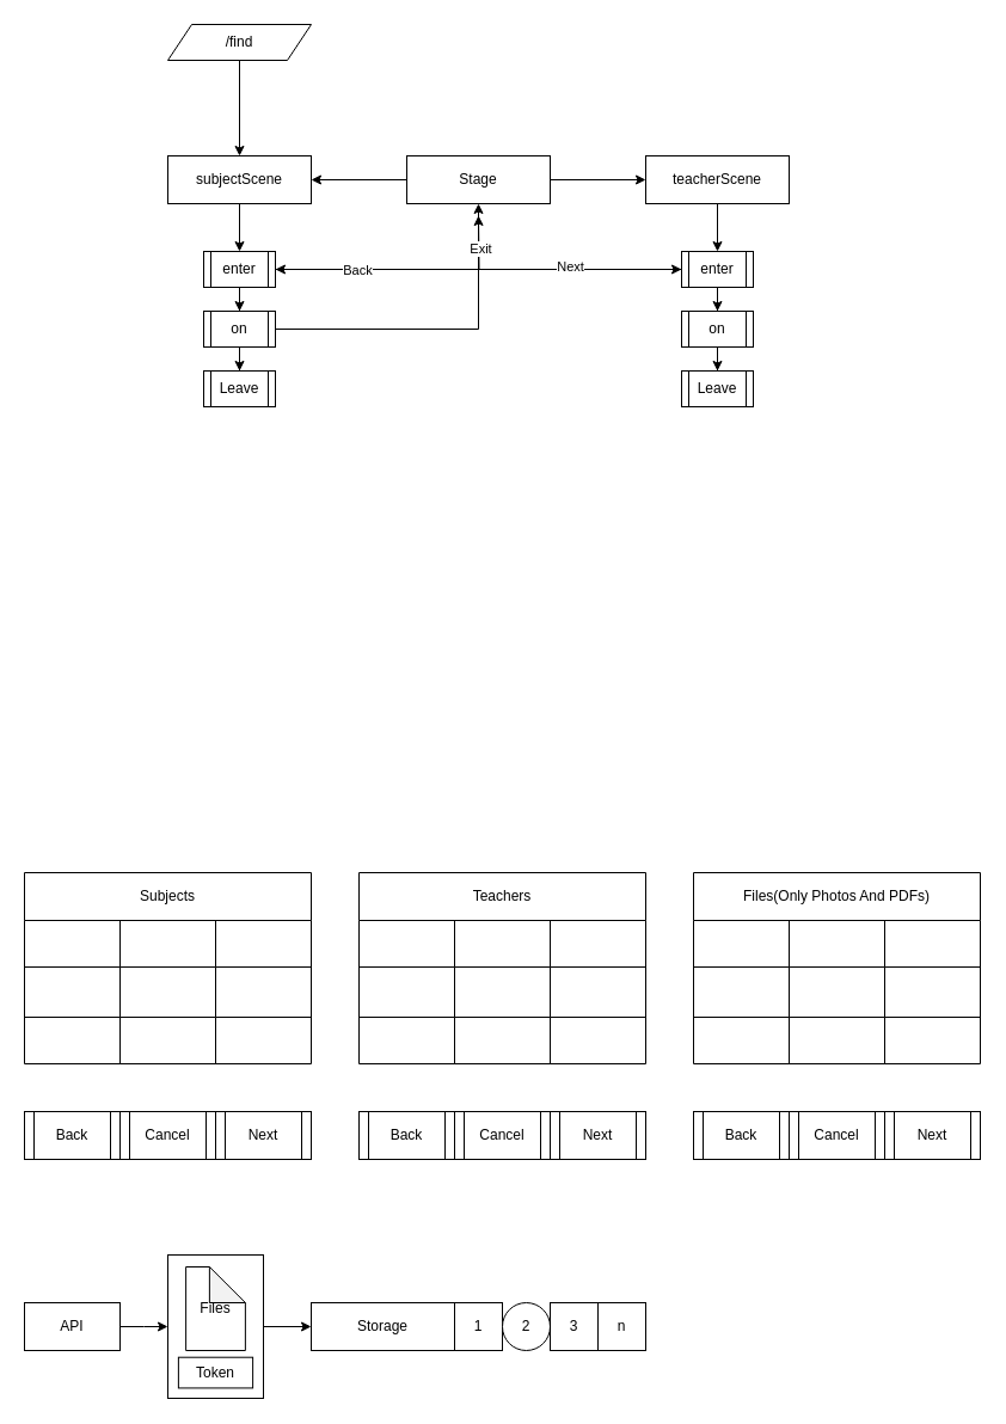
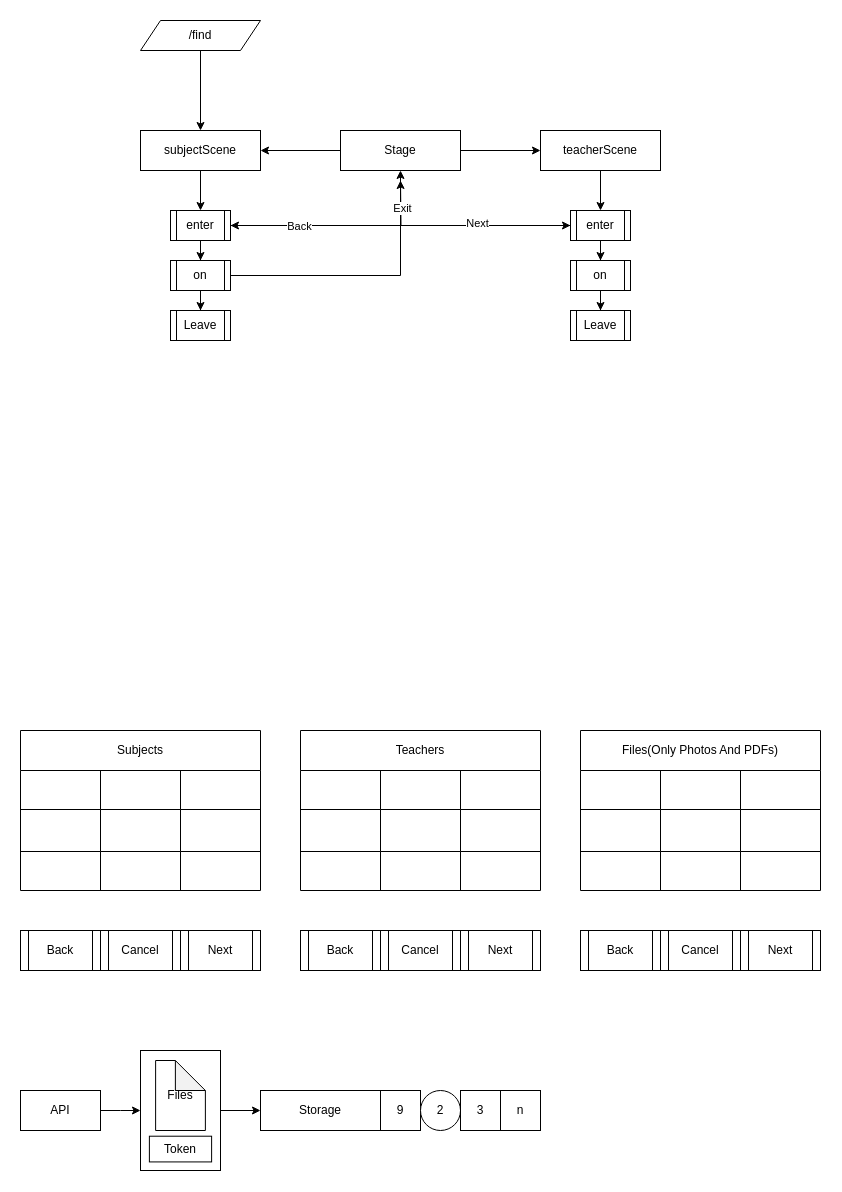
  <mxCell id="0" />
  <mxCell id="1" parent="0" />
  <mxCell id="2" style="edgeStyle=orthogonalEdgeStyle;rounded=0;orthogonalLoop=1;jettySize=auto;html=1;exitX=0;exitY=0.5;exitDx=0;exitDy=0;" parent="1" source="4" target="6" edge="1"><mxGeometry relative="1" as="geometry" /></mxCell>
  <mxCell id="3" style="edgeStyle=orthogonalEdgeStyle;rounded=0;orthogonalLoop=1;jettySize=auto;html=1;" parent="1" source="4" target="8" edge="1"><mxGeometry relative="1" as="geometry" /></mxCell>
  <mxCell id="4" value="&lt;span&gt;Stage&lt;/span&gt;" style="rounded=0;whiteSpace=wrap;html=1;" parent="1" vertex="1"><mxGeometry x="340" y="130" width="120" height="40" as="geometry" /></mxCell>
  <mxCell id="5" style="edgeStyle=orthogonalEdgeStyle;rounded=0;orthogonalLoop=1;jettySize=auto;html=1;entryX=0.5;entryY=0;entryDx=0;entryDy=0;" parent="1" source="6" target="11" edge="1"><mxGeometry relative="1" as="geometry" /></mxCell>
  <mxCell id="6" value="&lt;span&gt;subjectScene&lt;/span&gt;" style="rounded=0;whiteSpace=wrap;html=1;" parent="1" vertex="1"><mxGeometry x="140" y="130" width="120" height="40" as="geometry" /></mxCell>
  <mxCell id="7" style="edgeStyle=orthogonalEdgeStyle;rounded=0;orthogonalLoop=1;jettySize=auto;html=1;exitX=0.5;exitY=1;exitDx=0;exitDy=0;entryX=0.5;entryY=0;entryDx=0;entryDy=0;" parent="1" source="8" target="22" edge="1"><mxGeometry relative="1" as="geometry" /></mxCell>
  <mxCell id="8" value="teacherScene" style="rounded=0;whiteSpace=wrap;html=1;" parent="1" vertex="1"><mxGeometry x="540" y="130" width="120" height="40" as="geometry" /></mxCell>
  <mxCell id="9" style="edgeStyle=orthogonalEdgeStyle;rounded=0;orthogonalLoop=1;jettySize=auto;html=1;" parent="1" source="11" target="14" edge="1"><mxGeometry relative="1" as="geometry" /></mxCell>
  <mxCell id="10" style="edgeStyle=orthogonalEdgeStyle;rounded=0;orthogonalLoop=1;jettySize=auto;html=1;entryX=0.5;entryY=1;entryDx=0;entryDy=0;" parent="1" source="11" target="4" edge="1"><mxGeometry relative="1" as="geometry" /></mxCell>
  <mxCell id="11" value="enter" style="shape=process;whiteSpace=wrap;html=1;backgroundOutline=1;" parent="1" vertex="1"><mxGeometry x="170" y="210" width="60" height="30" as="geometry" /></mxCell>
  <mxCell id="12" style="edgeStyle=orthogonalEdgeStyle;rounded=0;orthogonalLoop=1;jettySize=auto;html=1;" parent="1" source="14" target="15" edge="1"><mxGeometry relative="1" as="geometry" /></mxCell>
  <mxCell id="13" style="edgeStyle=orthogonalEdgeStyle;rounded=0;orthogonalLoop=1;jettySize=auto;html=1;entryX=0;entryY=0.5;entryDx=0;entryDy=0;" parent="1" source="14" target="22" edge="1"><mxGeometry relative="1" as="geometry" /></mxCell>
  <mxCell id="14" value="on" style="shape=process;whiteSpace=wrap;html=1;backgroundOutline=1;" parent="1" vertex="1"><mxGeometry x="170" y="260" width="60" height="30" as="geometry" /></mxCell>
  <mxCell id="15" value="Leave" style="shape=process;whiteSpace=wrap;html=1;backgroundOutline=1;" parent="1" vertex="1"><mxGeometry x="170" y="310" width="60" height="30" as="geometry" /></mxCell>
  <mxCell id="16" style="edgeStyle=orthogonalEdgeStyle;rounded=0;orthogonalLoop=1;jettySize=auto;html=1;" parent="1" source="22" target="24" edge="1"><mxGeometry relative="1" as="geometry" /></mxCell>
  <mxCell id="17" style="edgeStyle=orthogonalEdgeStyle;rounded=0;orthogonalLoop=1;jettySize=auto;html=1;" parent="1" source="22" edge="1"><mxGeometry relative="1" as="geometry"><mxPoint x="400" y="180" as="targetPoint" /></mxGeometry></mxCell>
  <mxCell id="18" value="Exit" style="edgeLabel;html=1;align=center;verticalAlign=middle;resizable=0;points=[];" parent="17" vertex="1" connectable="0"><mxGeometry x="0.741" y="-1" relative="1" as="geometry"><mxPoint as="offset" /></mxGeometry></mxCell>
  <mxCell id="19" style="edgeStyle=orthogonalEdgeStyle;rounded=0;orthogonalLoop=1;jettySize=auto;html=1;entryX=1;entryY=0.5;entryDx=0;entryDy=0;" parent="1" source="22" target="11" edge="1"><mxGeometry relative="1" as="geometry" /></mxCell>
  <mxCell id="20" value="Back" style="edgeLabel;html=1;align=center;verticalAlign=middle;resizable=0;points=[];" parent="19" vertex="1" connectable="0"><mxGeometry x="0.6" relative="1" as="geometry"><mxPoint as="offset" /></mxGeometry></mxCell>
  <mxCell id="21" value="Next" style="edgeLabel;html=1;align=center;verticalAlign=middle;resizable=0;points=[];" parent="19" vertex="1" connectable="0"><mxGeometry x="-0.449" y="-3" relative="1" as="geometry"><mxPoint as="offset" /></mxGeometry></mxCell>
  <mxCell id="22" value="enter" style="shape=process;whiteSpace=wrap;html=1;backgroundOutline=1;" parent="1" vertex="1"><mxGeometry x="570" y="210" width="60" height="30" as="geometry" /></mxCell>
  <mxCell id="23" style="edgeStyle=orthogonalEdgeStyle;rounded=0;orthogonalLoop=1;jettySize=auto;html=1;" parent="1" source="24" target="25" edge="1"><mxGeometry relative="1" as="geometry" /></mxCell>
  <mxCell id="24" value="on" style="shape=process;whiteSpace=wrap;html=1;backgroundOutline=1;" parent="1" vertex="1"><mxGeometry x="570" y="260" width="60" height="30" as="geometry" /></mxCell>
  <mxCell id="25" value="Leave" style="shape=process;whiteSpace=wrap;html=1;backgroundOutline=1;" parent="1" vertex="1"><mxGeometry x="570" y="310" width="60" height="30" as="geometry" /></mxCell>
  <mxCell id="26" style="edgeStyle=orthogonalEdgeStyle;rounded=0;orthogonalLoop=1;jettySize=auto;html=1;" parent="1" source="27" target="6" edge="1"><mxGeometry relative="1" as="geometry" /></mxCell>
  <mxCell id="27" value="/find" style="shape=parallelogram;perimeter=parallelogramPerimeter;whiteSpace=wrap;html=1;fixedSize=1;" parent="1" vertex="1"><mxGeometry x="140" y="20" width="120" height="30" as="geometry" /></mxCell>
  <mxCell id="28" value="Back" style="shape=process;whiteSpace=wrap;html=1;backgroundOutline=1;" parent="1" vertex="1"><mxGeometry x="20" y="930" width="80" height="40" as="geometry" /></mxCell>
  <mxCell id="29" value="Cancel" style="shape=process;whiteSpace=wrap;html=1;backgroundOutline=1;" parent="1" vertex="1"><mxGeometry x="100" y="930" width="80" height="40" as="geometry" /></mxCell>
  <mxCell id="30" value="Next" style="shape=process;whiteSpace=wrap;html=1;backgroundOutline=1;" parent="1" vertex="1"><mxGeometry x="180" y="930" width="80" height="40" as="geometry" /></mxCell>
  <mxCell id="31" value="Subjects" style="shape=table;html=1;whiteSpace=wrap;startSize=40;container=1;collapsible=0;childLayout=tableLayout;sketch=0;gradientColor=none;perimeterSpacing=0;rounded=0;" parent="1" vertex="1"><mxGeometry x="20" y="730" width="240" height="160" as="geometry" /></mxCell>
  <mxCell id="32" value="" style="shape=partialRectangle;html=1;whiteSpace=wrap;collapsible=0;dropTarget=0;pointerEvents=0;fillColor=none;top=0;left=0;bottom=0;right=0;points=[[0,0.5],[1,0.5]];portConstraint=eastwest;" parent="31" vertex="1"><mxGeometry y="40" width="240" height="39" as="geometry" /></mxCell>
  <mxCell id="33" value="" style="shape=partialRectangle;html=1;whiteSpace=wrap;connectable=0;fillColor=none;top=0;left=0;bottom=0;right=0;overflow=hidden;" parent="32" vertex="1"><mxGeometry width="80" height="39" as="geometry" /></mxCell>
  <mxCell id="34" value="" style="shape=partialRectangle;html=1;whiteSpace=wrap;connectable=0;fillColor=none;top=0;left=0;bottom=0;right=0;overflow=hidden;" parent="32" vertex="1"><mxGeometry x="80" width="80" height="39" as="geometry" /></mxCell>
  <mxCell id="35" value="" style="shape=partialRectangle;html=1;whiteSpace=wrap;connectable=0;fillColor=none;top=0;left=0;bottom=0;right=0;overflow=hidden;" parent="32" vertex="1"><mxGeometry x="160" width="80" height="39" as="geometry" /></mxCell>
  <mxCell id="36" value="" style="shape=partialRectangle;html=1;whiteSpace=wrap;collapsible=0;dropTarget=0;pointerEvents=0;fillColor=none;top=0;left=0;bottom=0;right=0;points=[[0,0.5],[1,0.5]];portConstraint=eastwest;" parent="31" vertex="1"><mxGeometry y="79" width="240" height="42" as="geometry" /></mxCell>
  <mxCell id="37" value="" style="shape=partialRectangle;html=1;whiteSpace=wrap;connectable=0;fillColor=none;top=0;left=0;bottom=0;right=0;overflow=hidden;" parent="36" vertex="1"><mxGeometry width="80" height="42" as="geometry" /></mxCell>
  <mxCell id="38" value="" style="shape=partialRectangle;html=1;whiteSpace=wrap;connectable=0;fillColor=none;top=0;left=0;bottom=0;right=0;overflow=hidden;" parent="36" vertex="1"><mxGeometry x="80" width="80" height="42" as="geometry" /></mxCell>
  <mxCell id="39" value="" style="shape=partialRectangle;html=1;whiteSpace=wrap;connectable=0;fillColor=none;top=0;left=0;bottom=0;right=0;overflow=hidden;" parent="36" vertex="1"><mxGeometry x="160" width="80" height="42" as="geometry" /></mxCell>
  <mxCell id="40" value="" style="shape=partialRectangle;html=1;whiteSpace=wrap;collapsible=0;dropTarget=0;pointerEvents=0;fillColor=none;top=0;left=0;bottom=0;right=0;points=[[0,0.5],[1,0.5]];portConstraint=eastwest;" parent="31" vertex="1"><mxGeometry y="121" width="240" height="39" as="geometry" /></mxCell>
  <mxCell id="41" value="" style="shape=partialRectangle;html=1;whiteSpace=wrap;connectable=0;fillColor=none;top=0;left=0;bottom=0;right=0;overflow=hidden;" parent="40" vertex="1"><mxGeometry width="80" height="39" as="geometry" /></mxCell>
  <mxCell id="42" value="" style="shape=partialRectangle;html=1;whiteSpace=wrap;connectable=0;fillColor=none;top=0;left=0;bottom=0;right=0;overflow=hidden;" parent="40" vertex="1"><mxGeometry x="80" width="80" height="39" as="geometry" /></mxCell>
  <mxCell id="43" value="" style="shape=partialRectangle;html=1;whiteSpace=wrap;connectable=0;fillColor=none;top=0;left=0;bottom=0;right=0;overflow=hidden;" parent="40" vertex="1"><mxGeometry x="160" width="80" height="39" as="geometry" /></mxCell>
  <mxCell id="44" value="Back" style="shape=process;whiteSpace=wrap;html=1;backgroundOutline=1;" vertex="1" parent="1"><mxGeometry x="300" y="930" width="80" height="40" as="geometry" /></mxCell>
  <mxCell id="45" value="Cancel" style="shape=process;whiteSpace=wrap;html=1;backgroundOutline=1;" vertex="1" parent="1"><mxGeometry x="380" y="930" width="80" height="40" as="geometry" /></mxCell>
  <mxCell id="46" value="Next" style="shape=process;whiteSpace=wrap;html=1;backgroundOutline=1;" vertex="1" parent="1"><mxGeometry x="460" y="930" width="80" height="40" as="geometry" /></mxCell>
  <mxCell id="47" value="Teachers" style="shape=table;html=1;whiteSpace=wrap;startSize=40;container=1;collapsible=0;childLayout=tableLayout;sketch=0;gradientColor=none;perimeterSpacing=0;rounded=0;" vertex="1" parent="1"><mxGeometry x="300" y="730" width="240" height="160" as="geometry" /></mxCell>
  <mxCell id="48" value="" style="shape=partialRectangle;html=1;whiteSpace=wrap;collapsible=0;dropTarget=0;pointerEvents=0;fillColor=none;top=0;left=0;bottom=0;right=0;points=[[0,0.5],[1,0.5]];portConstraint=eastwest;" vertex="1" parent="47"><mxGeometry y="40" width="240" height="39" as="geometry" /></mxCell>
  <mxCell id="49" value="" style="shape=partialRectangle;html=1;whiteSpace=wrap;connectable=0;fillColor=none;top=0;left=0;bottom=0;right=0;overflow=hidden;" vertex="1" parent="48"><mxGeometry width="80" height="39" as="geometry" /></mxCell>
  <mxCell id="50" value="" style="shape=partialRectangle;html=1;whiteSpace=wrap;connectable=0;fillColor=none;top=0;left=0;bottom=0;right=0;overflow=hidden;" vertex="1" parent="48"><mxGeometry x="80" width="80" height="39" as="geometry" /></mxCell>
  <mxCell id="51" value="" style="shape=partialRectangle;html=1;whiteSpace=wrap;connectable=0;fillColor=none;top=0;left=0;bottom=0;right=0;overflow=hidden;" vertex="1" parent="48"><mxGeometry x="160" width="80" height="39" as="geometry" /></mxCell>
  <mxCell id="52" value="" style="shape=partialRectangle;html=1;whiteSpace=wrap;collapsible=0;dropTarget=0;pointerEvents=0;fillColor=none;top=0;left=0;bottom=0;right=0;points=[[0,0.5],[1,0.5]];portConstraint=eastwest;" vertex="1" parent="47"><mxGeometry y="79" width="240" height="42" as="geometry" /></mxCell>
  <mxCell id="53" value="" style="shape=partialRectangle;html=1;whiteSpace=wrap;connectable=0;fillColor=none;top=0;left=0;bottom=0;right=0;overflow=hidden;" vertex="1" parent="52"><mxGeometry width="80" height="42" as="geometry" /></mxCell>
  <mxCell id="54" value="" style="shape=partialRectangle;html=1;whiteSpace=wrap;connectable=0;fillColor=none;top=0;left=0;bottom=0;right=0;overflow=hidden;" vertex="1" parent="52"><mxGeometry x="80" width="80" height="42" as="geometry" /></mxCell>
  <mxCell id="55" value="" style="shape=partialRectangle;html=1;whiteSpace=wrap;connectable=0;fillColor=none;top=0;left=0;bottom=0;right=0;overflow=hidden;" vertex="1" parent="52"><mxGeometry x="160" width="80" height="42" as="geometry" /></mxCell>
  <mxCell id="56" value="" style="shape=partialRectangle;html=1;whiteSpace=wrap;collapsible=0;dropTarget=0;pointerEvents=0;fillColor=none;top=0;left=0;bottom=0;right=0;points=[[0,0.5],[1,0.5]];portConstraint=eastwest;" vertex="1" parent="47"><mxGeometry y="121" width="240" height="39" as="geometry" /></mxCell>
  <mxCell id="57" value="" style="shape=partialRectangle;html=1;whiteSpace=wrap;connectable=0;fillColor=none;top=0;left=0;bottom=0;right=0;overflow=hidden;" vertex="1" parent="56"><mxGeometry width="80" height="39" as="geometry" /></mxCell>
  <mxCell id="58" value="" style="shape=partialRectangle;html=1;whiteSpace=wrap;connectable=0;fillColor=none;top=0;left=0;bottom=0;right=0;overflow=hidden;" vertex="1" parent="56"><mxGeometry x="80" width="80" height="39" as="geometry" /></mxCell>
  <mxCell id="59" value="" style="shape=partialRectangle;html=1;whiteSpace=wrap;connectable=0;fillColor=none;top=0;left=0;bottom=0;right=0;overflow=hidden;" vertex="1" parent="56"><mxGeometry x="160" width="80" height="39" as="geometry" /></mxCell>
  <mxCell id="60" value="Back" style="shape=process;whiteSpace=wrap;html=1;backgroundOutline=1;" vertex="1" parent="1"><mxGeometry x="580" y="930" width="80" height="40" as="geometry" /></mxCell>
  <mxCell id="61" value="Cancel" style="shape=process;whiteSpace=wrap;html=1;backgroundOutline=1;" vertex="1" parent="1"><mxGeometry x="660" y="930" width="80" height="40" as="geometry" /></mxCell>
  <mxCell id="62" value="Next" style="shape=process;whiteSpace=wrap;html=1;backgroundOutline=1;" vertex="1" parent="1"><mxGeometry x="740" y="930" width="80" height="40" as="geometry" /></mxCell>
  <mxCell id="63" value="Files(Only Photos And PDFs)" style="shape=table;html=1;whiteSpace=wrap;startSize=40;container=1;collapsible=0;childLayout=tableLayout;sketch=0;gradientColor=none;perimeterSpacing=0;rounded=0;" vertex="1" parent="1"><mxGeometry x="580" y="730" width="240" height="160" as="geometry" /></mxCell>
  <mxCell id="64" value="" style="shape=partialRectangle;html=1;whiteSpace=wrap;collapsible=0;dropTarget=0;pointerEvents=0;fillColor=none;top=0;left=0;bottom=0;right=0;points=[[0,0.5],[1,0.5]];portConstraint=eastwest;" vertex="1" parent="63"><mxGeometry y="40" width="240" height="39" as="geometry" /></mxCell>
  <mxCell id="65" value="" style="shape=partialRectangle;html=1;whiteSpace=wrap;connectable=0;fillColor=none;top=0;left=0;bottom=0;right=0;overflow=hidden;" vertex="1" parent="64"><mxGeometry width="80" height="39" as="geometry" /></mxCell>
  <mxCell id="66" value="" style="shape=partialRectangle;html=1;whiteSpace=wrap;connectable=0;fillColor=none;top=0;left=0;bottom=0;right=0;overflow=hidden;" vertex="1" parent="64"><mxGeometry x="80" width="80" height="39" as="geometry" /></mxCell>
  <mxCell id="67" value="" style="shape=partialRectangle;html=1;whiteSpace=wrap;connectable=0;fillColor=none;top=0;left=0;bottom=0;right=0;overflow=hidden;" vertex="1" parent="64"><mxGeometry x="160" width="80" height="39" as="geometry" /></mxCell>
  <mxCell id="68" value="" style="shape=partialRectangle;html=1;whiteSpace=wrap;collapsible=0;dropTarget=0;pointerEvents=0;fillColor=none;top=0;left=0;bottom=0;right=0;points=[[0,0.5],[1,0.5]];portConstraint=eastwest;" vertex="1" parent="63"><mxGeometry y="79" width="240" height="42" as="geometry" /></mxCell>
  <mxCell id="69" value="" style="shape=partialRectangle;html=1;whiteSpace=wrap;connectable=0;fillColor=none;top=0;left=0;bottom=0;right=0;overflow=hidden;" vertex="1" parent="68"><mxGeometry width="80" height="42" as="geometry" /></mxCell>
  <mxCell id="70" value="" style="shape=partialRectangle;html=1;whiteSpace=wrap;connectable=0;fillColor=none;top=0;left=0;bottom=0;right=0;overflow=hidden;" vertex="1" parent="68"><mxGeometry x="80" width="80" height="42" as="geometry" /></mxCell>
  <mxCell id="71" value="" style="shape=partialRectangle;html=1;whiteSpace=wrap;connectable=0;fillColor=none;top=0;left=0;bottom=0;right=0;overflow=hidden;" vertex="1" parent="68"><mxGeometry x="160" width="80" height="42" as="geometry" /></mxCell>
  <mxCell id="72" value="" style="shape=partialRectangle;html=1;whiteSpace=wrap;collapsible=0;dropTarget=0;pointerEvents=0;fillColor=none;top=0;left=0;bottom=0;right=0;points=[[0,0.5],[1,0.5]];portConstraint=eastwest;" vertex="1" parent="63"><mxGeometry y="121" width="240" height="39" as="geometry" /></mxCell>
  <mxCell id="73" value="" style="shape=partialRectangle;html=1;whiteSpace=wrap;connectable=0;fillColor=none;top=0;left=0;bottom=0;right=0;overflow=hidden;" vertex="1" parent="72"><mxGeometry width="80" height="39" as="geometry" /></mxCell>
  <mxCell id="74" value="" style="shape=partialRectangle;html=1;whiteSpace=wrap;connectable=0;fillColor=none;top=0;left=0;bottom=0;right=0;overflow=hidden;" vertex="1" parent="72"><mxGeometry x="80" width="80" height="39" as="geometry" /></mxCell>
  <mxCell id="75" value="" style="shape=partialRectangle;html=1;whiteSpace=wrap;connectable=0;fillColor=none;top=0;left=0;bottom=0;right=0;overflow=hidden;" vertex="1" parent="72"><mxGeometry x="160" width="80" height="39" as="geometry" /></mxCell>
  <mxCell id="76" style="edgeStyle=orthogonalEdgeStyle;rounded=0;orthogonalLoop=1;jettySize=auto;html=1;" edge="1" parent="1" source="77"><mxGeometry relative="1" as="geometry"><mxPoint x="140" y="1110" as="targetPoint" /></mxGeometry></mxCell>
  <mxCell id="77" value="API" style="rounded=0;whiteSpace=wrap;html=1;sketch=0;" vertex="1" parent="1"><mxGeometry x="20" y="1090" width="80" height="40" as="geometry" /></mxCell>
  <mxCell id="78" value="" style="group" vertex="1" connectable="0" parent="1"><mxGeometry x="140" y="1050" width="80" height="120" as="geometry" /></mxCell>
  <mxCell id="79" value="" style="rounded=0;whiteSpace=wrap;html=1;sketch=0;" vertex="1" parent="78"><mxGeometry width="80" height="120" as="geometry" /></mxCell>
  <mxCell id="80" value="Token" style="rounded=0;whiteSpace=wrap;html=1;sketch=0;" vertex="1" parent="78"><mxGeometry x="8.889" y="85.714" width="62.222" height="25.714" as="geometry" /></mxCell>
  <mxCell id="81" value="Files" style="shape=note;whiteSpace=wrap;html=1;backgroundOutline=1;darkOpacity=0.05;rounded=0;sketch=0;" vertex="1" parent="78"><mxGeometry x="15.11" y="10" width="49.78" height="70" as="geometry" /></mxCell>
  <mxCell id="82" value="Storage" style="rounded=0;whiteSpace=wrap;html=1;sketch=0;" vertex="1" parent="1"><mxGeometry x="260" y="1090" width="120" height="40" as="geometry" /></mxCell>
- <mxCell id="83" value="1" style="rounded=0;whiteSpace=wrap;html=1;sketch=0;" vertex="1" parent="1"><mxGeometry x="380" y="1090" width="40" height="40" as="geometry" /></mxCell>
+ <mxCell id="83" value="9" style="rounded=0;whiteSpace=wrap;html=1;sketch=0;" vertex="1" parent="1"><mxGeometry x="380" y="1090" width="40" height="40" as="geometry" /></mxCell>
  <mxCell id="84" value="2" style="ellipse;whiteSpace=wrap;html=1;sketch=0;" vertex="1" parent="1"><mxGeometry x="420" y="1090" width="40" height="40" as="geometry" /></mxCell>
  <mxCell id="85" value="3" style="rounded=0;whiteSpace=wrap;html=1;sketch=0;" vertex="1" parent="1"><mxGeometry x="460" y="1090" width="40" height="40" as="geometry" /></mxCell>
  <mxCell id="86" value="n" style="rounded=0;whiteSpace=wrap;html=1;sketch=0;" vertex="1" parent="1"><mxGeometry x="500" y="1090" width="40" height="40" as="geometry" /></mxCell>
  <mxCell id="87" style="edgeStyle=orthogonalEdgeStyle;rounded=0;orthogonalLoop=1;jettySize=auto;html=1;exitX=1;exitY=0.5;exitDx=0;exitDy=0;entryX=0;entryY=0.5;entryDx=0;entryDy=0;" edge="1" parent="1" source="79" target="82"><mxGeometry relative="1" as="geometry" /></mxCell>
